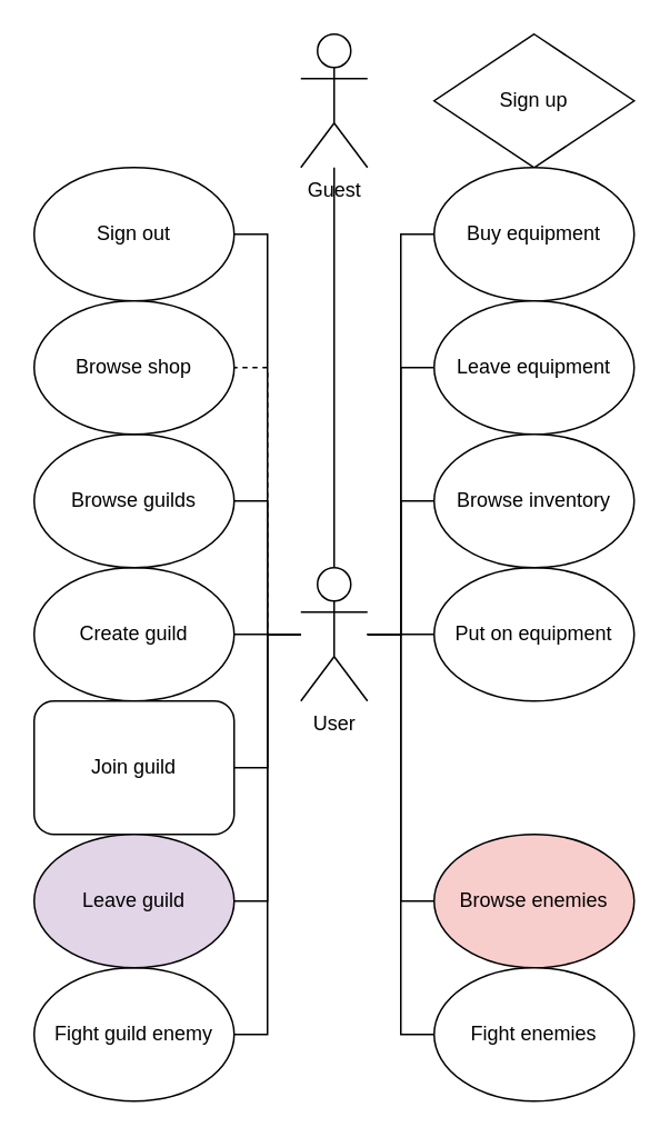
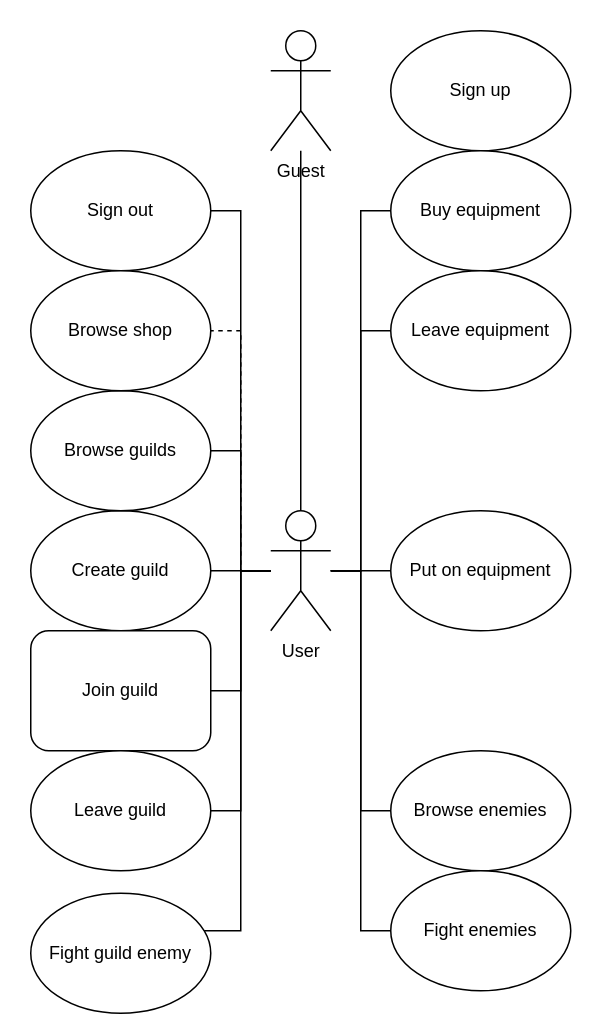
  <mxCell id="0" />
  <mxCell id="1" parent="0" />
- <mxCell id="2" value="Sign up" style="rhombus;whiteSpace=wrap;html=1;" vertex="1" parent="1"><mxGeometry x="260" y="20" width="120" height="80" as="geometry" /></mxCell>
+ <mxCell id="2" value="Sign up" style="ellipse;whiteSpace=wrap;html=1;" vertex="1" parent="1"><mxGeometry x="260" y="20" width="120" height="80" as="geometry" /></mxCell>
  <mxCell id="3" value="Create guild" style="ellipse;whiteSpace=wrap;html=1;" vertex="1" parent="1"><mxGeometry x="20" y="340" width="120" height="80" as="geometry" /></mxCell>
  <mxCell id="4" value="Join guild" style="whiteSpace=wrap;html=1;rounded=1;" vertex="1" parent="1"><mxGeometry x="20" y="420" width="120" height="80" as="geometry" /></mxCell>
- <mxCell id="5" value="Fight guild enemy" style="ellipse;whiteSpace=wrap;html=1;" vertex="1" parent="1"><mxGeometry x="20" y="580" width="120" height="80" as="geometry" /></mxCell>
+ <mxCell id="5" value="Fight guild enemy" style="ellipse;whiteSpace=wrap;html=1;" vertex="1" parent="1"><mxGeometry x="20" y="595" width="120" height="80" as="geometry" /></mxCell>
  <mxCell id="6" value="Buy equipment" style="ellipse;whiteSpace=wrap;html=1;" vertex="1" parent="1"><mxGeometry x="260" y="100" width="120" height="80" as="geometry" /></mxCell>
  <mxCell id="7" value="Leave equipment" style="ellipse;whiteSpace=wrap;html=1;" vertex="1" parent="1"><mxGeometry x="260" y="180" width="120" height="80" as="geometry" /></mxCell>
  <mxCell id="8" value="Put on equipment" style="ellipse;whiteSpace=wrap;html=1;" vertex="1" parent="1"><mxGeometry x="260" y="340" width="120" height="80" as="geometry" /></mxCell>
- <mxCell id="9" value="Leave guild" style="ellipse;whiteSpace=wrap;html=1;fillColor=#e1d5e7;" vertex="1" parent="1"><mxGeometry x="20" y="500" width="120" height="80" as="geometry" /></mxCell>
+ <mxCell id="9" value="Leave guild" style="ellipse;whiteSpace=wrap;html=1;" vertex="1" parent="1"><mxGeometry x="20" y="500" width="120" height="80" as="geometry" /></mxCell>
  <mxCell id="10" value="Sign out" style="ellipse;whiteSpace=wrap;html=1;" vertex="1" parent="1"><mxGeometry x="20" y="100" width="120" height="80" as="geometry" /></mxCell>
  <mxCell id="11" value="Browse guilds" style="ellipse;whiteSpace=wrap;html=1;" vertex="1" parent="1"><mxGeometry x="20" y="260" width="120" height="80" as="geometry" /></mxCell>
  <mxCell id="12" value="Browse shop" style="ellipse;whiteSpace=wrap;html=1;" vertex="1" parent="1"><mxGeometry x="20" y="180" width="120" height="80" as="geometry" /></mxCell>
- <mxCell id="13" value="Browse inventory" style="ellipse;whiteSpace=wrap;html=1;" vertex="1" parent="1"><mxGeometry x="260" y="260" width="120" height="80" as="geometry" /></mxCell>
- <mxCell id="14" value="Browse enemies" style="ellipse;whiteSpace=wrap;html=1;fillColor=#f8cecc;" vertex="1" parent="1"><mxGeometry x="260" y="500" width="120" height="80" as="geometry" /></mxCell>
+ <mxCell id="14" value="Browse enemies" style="ellipse;whiteSpace=wrap;html=1;" vertex="1" parent="1"><mxGeometry x="260" y="500" width="120" height="80" as="geometry" /></mxCell>
  <mxCell id="15" value="Fight enemies" style="ellipse;whiteSpace=wrap;html=1;" vertex="1" parent="1"><mxGeometry x="260" y="580" width="120" height="80" as="geometry" /></mxCell>
  <mxCell id="16" value="" style="edgeStyle=orthogonalEdgeStyle;rounded=0;orthogonalLoop=1;jettySize=auto;html=1;endArrow=none;endFill=0;" edge="1" parent="1" source="17" target="20"><mxGeometry relative="1" as="geometry" /></mxCell>
  <mxCell id="17" value="Guest" style="shape=umlActor;verticalLabelPosition=bottom;verticalAlign=top;html=1;outlineConnect=0;" vertex="1" parent="1"><mxGeometry x="180" y="20" width="40" height="80" as="geometry" /></mxCell>
  <mxCell id="18" value="" style="edgeStyle=orthogonalEdgeStyle;rounded=0;orthogonalLoop=1;jettySize=auto;html=1;endArrow=none;endFill=0;" edge="1" parent="1" source="20" target="4"><mxGeometry relative="1" as="geometry" /></mxCell>
  <mxCell id="19" value="" style="edgeStyle=orthogonalEdgeStyle;rounded=0;orthogonalLoop=1;jettySize=auto;html=1;endArrow=none;endFill=0;" edge="1" parent="1" source="20" target="3"><mxGeometry relative="1" as="geometry" /></mxCell>
  <mxCell id="20" value="User" style="shape=umlActor;verticalLabelPosition=bottom;verticalAlign=top;html=1;outlineConnect=0;" vertex="1" parent="1"><mxGeometry x="180" y="340" width="40" height="80" as="geometry" /></mxCell>
  <mxCell id="21" value="" style="edgeStyle=orthogonalEdgeStyle;rounded=0;orthogonalLoop=1;jettySize=auto;html=1;endArrow=none;endFill=0;" edge="1" parent="1" source="20" target="14"><mxGeometry relative="1" as="geometry"><mxPoint x="230" y="470" as="sourcePoint" /><mxPoint x="270" y="470" as="targetPoint" /><Array as="points"><mxPoint x="240" y="380" /><mxPoint x="240" y="540" /></Array></mxGeometry></mxCell>
  <mxCell id="22" value="" style="edgeStyle=orthogonalEdgeStyle;rounded=0;orthogonalLoop=1;jettySize=auto;html=1;endArrow=none;endFill=0;" edge="1" parent="1" source="20" target="15"><mxGeometry relative="1" as="geometry"><mxPoint x="230" y="470" as="sourcePoint" /><mxPoint x="270" y="550" as="targetPoint" /><Array as="points"><mxPoint x="240" y="380" /><mxPoint x="240" y="620" /></Array></mxGeometry></mxCell>
  <mxCell id="23" value="" style="edgeStyle=orthogonalEdgeStyle;rounded=0;orthogonalLoop=1;jettySize=auto;html=1;endArrow=none;endFill=0;" edge="1" parent="1" source="20" target="9"><mxGeometry relative="1" as="geometry"><mxPoint x="190" y="470" as="sourcePoint" /><mxPoint x="150" y="470" as="targetPoint" /><Array as="points"><mxPoint x="160" y="380" /><mxPoint x="160" y="540" /></Array></mxGeometry></mxCell>
  <mxCell id="24" value="" style="edgeStyle=orthogonalEdgeStyle;rounded=0;orthogonalLoop=1;jettySize=auto;html=1;endArrow=none;endFill=0;" edge="1" parent="1" source="20" target="5"><mxGeometry relative="1" as="geometry"><mxPoint x="190" y="470" as="sourcePoint" /><mxPoint x="150" y="550" as="targetPoint" /><Array as="points"><mxPoint x="160" y="380" /><mxPoint x="160" y="620" /></Array></mxGeometry></mxCell>
  <mxCell id="25" value="" style="edgeStyle=orthogonalEdgeStyle;rounded=0;orthogonalLoop=1;jettySize=auto;html=1;endArrow=none;endFill=0;" edge="1" parent="1" source="20" target="8"><mxGeometry relative="1" as="geometry"><mxPoint x="230" y="470" as="sourcePoint" /><mxPoint x="270" y="470" as="targetPoint" /></mxGeometry></mxCell>
- <mxCell id="26" value="" style="edgeStyle=orthogonalEdgeStyle;rounded=0;orthogonalLoop=1;jettySize=auto;html=1;endArrow=none;endFill=0;" edge="1" parent="1" source="20" target="13"><mxGeometry relative="1" as="geometry"><mxPoint x="230" y="470" as="sourcePoint" /><mxPoint x="270" y="390" as="targetPoint" /><Array as="points"><mxPoint x="240" y="380" /><mxPoint x="240" y="300" /></Array></mxGeometry></mxCell>
  <mxCell id="27" value="" style="edgeStyle=orthogonalEdgeStyle;rounded=0;orthogonalLoop=1;jettySize=auto;html=1;endArrow=none;endFill=0;" edge="1" parent="1" source="20" target="7"><mxGeometry relative="1" as="geometry"><mxPoint x="230" y="470" as="sourcePoint" /><mxPoint x="270" y="310" as="targetPoint" /><Array as="points"><mxPoint x="240" y="380" /><mxPoint x="240" y="220" /></Array></mxGeometry></mxCell>
  <mxCell id="28" value="" style="edgeStyle=orthogonalEdgeStyle;rounded=0;orthogonalLoop=1;jettySize=auto;html=1;endArrow=none;endFill=0;" edge="1" parent="1" source="20" target="6"><mxGeometry relative="1" as="geometry"><mxPoint x="230" y="390" as="sourcePoint" /><mxPoint x="270" y="230" as="targetPoint" /><Array as="points"><mxPoint x="240" y="380" /><mxPoint x="240" y="140" /></Array></mxGeometry></mxCell>
  <mxCell id="29" value="" style="edgeStyle=orthogonalEdgeStyle;rounded=0;orthogonalLoop=1;jettySize=auto;html=1;endArrow=none;endFill=0;" edge="1" parent="1" source="20" target="11"><mxGeometry relative="1" as="geometry"><mxPoint x="190" y="390" as="sourcePoint" /><mxPoint x="150" y="390" as="targetPoint" /></mxGeometry></mxCell>
  <mxCell id="30" value="" style="edgeStyle=orthogonalEdgeStyle;rounded=0;orthogonalLoop=1;jettySize=auto;html=1;endArrow=none;endFill=0;dashed=1;" edge="1" parent="1" source="20" target="12"><mxGeometry relative="1" as="geometry"><mxPoint x="190" y="390" as="sourcePoint" /><mxPoint x="150" y="310" as="targetPoint" /><Array as="points"><mxPoint x="160" y="380" /><mxPoint x="160" y="220" /></Array></mxGeometry></mxCell>
  <mxCell id="31" value="" style="edgeStyle=orthogonalEdgeStyle;rounded=0;orthogonalLoop=1;jettySize=auto;html=1;endArrow=none;endFill=0;" edge="1" parent="1" source="20" target="10"><mxGeometry relative="1" as="geometry"><mxPoint x="190" y="390" as="sourcePoint" /><mxPoint x="150" y="230" as="targetPoint" /><Array as="points"><mxPoint x="160" y="380" /><mxPoint x="160" y="140" /></Array></mxGeometry></mxCell>
